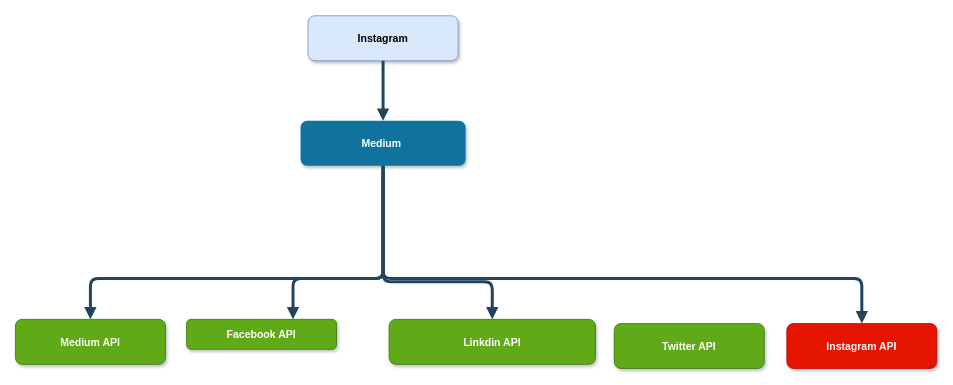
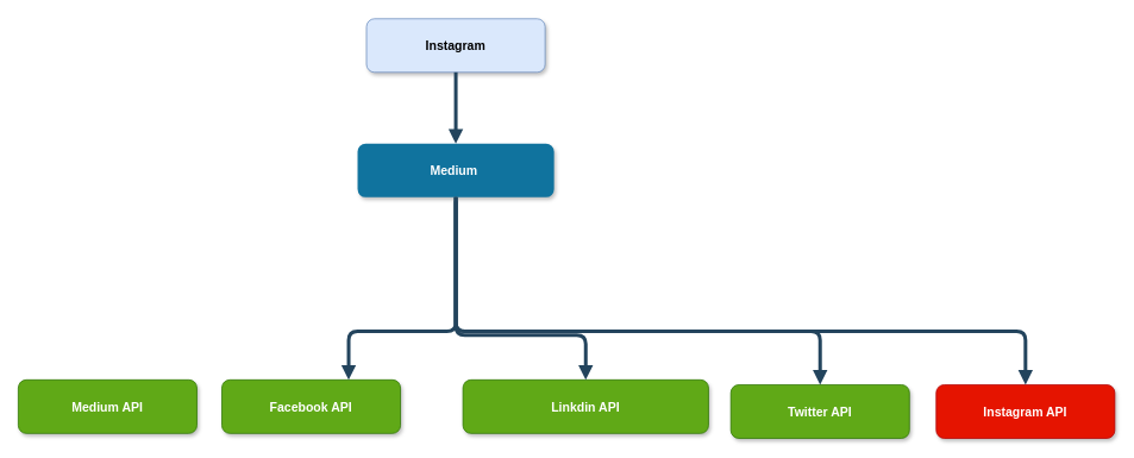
  <mxCell id="0" />
  <mxCell id="1" parent="0" />
  <mxCell id="2" value="Instagram" style="rounded=1;fillColor=#dae8fc;shadow=1;fontStyle=1;fontSize=14;strokeColor=#6c8ebf;" parent="1" vertex="1"><mxGeometry x="410" y="20.5" width="200" height="60" as="geometry" /></mxCell>
  <mxCell id="3" value="Medium " style="rounded=1;fillColor=#10739E;strokeColor=none;shadow=1;gradientColor=none;fontStyle=1;fontColor=#FFFFFF;fontSize=14;" parent="1" vertex="1"><mxGeometry x="400" y="160.5" width="220" height="60" as="geometry" /></mxCell>
  <mxCell id="4" value="Medium API" style="rounded=1;fillColor=#60a917;strokeColor=#2D7600;shadow=1;fontStyle=1;fontColor=#ffffff;fontSize=14;" parent="1" vertex="1"><mxGeometry x="20" y="425" width="200" height="60" as="geometry" /></mxCell>
- <mxCell id="5" value="Facebook API" style="rounded=1;fillColor=#60a917;strokeColor=#2D7600;shadow=1;fontStyle=1;fontColor=#ffffff;fontSize=14;" parent="1" vertex="1"><mxGeometry x="248" y="425" width="200" height="40" as="geometry" /></mxCell>
+ <mxCell id="5" value="Facebook API" style="rounded=1;fillColor=#60a917;strokeColor=#2D7600;shadow=1;fontStyle=1;fontColor=#ffffff;fontSize=14;" parent="1" vertex="1"><mxGeometry x="248" y="425" width="200" height="60" as="geometry" /></mxCell>
  <mxCell id="6" value="Linkdin API" style="rounded=1;fillColor=#60a917;strokeColor=#2D7600;shadow=1;fontStyle=1;fontColor=#ffffff;fontSize=14;" parent="1" vertex="1"><mxGeometry x="518" y="425" width="275" height="60" as="geometry" /></mxCell>
  <mxCell id="7" value="Twitter API" style="rounded=1;fillColor=#60a917;strokeColor=#2D7600;shadow=1;fontStyle=1;fontColor=#ffffff;fontSize=14;" parent="1" vertex="1"><mxGeometry x="818" y="430.5" width="200" height="60" as="geometry" /></mxCell>
  <mxCell id="8" value="" style="edgeStyle=elbowEdgeStyle;elbow=vertical;strokeWidth=4;endArrow=block;endFill=1;fontStyle=1;strokeColor=#23445D;" parent="1" source="2" target="3" edge="1"><mxGeometry x="22" y="165.5" width="100" height="100" as="geometry"><mxPoint x="-240" y="80.5" as="sourcePoint" /><mxPoint x="-140" y="-19.5" as="targetPoint" /></mxGeometry></mxCell>
- <mxCell id="9" value="" style="edgeStyle=elbowEdgeStyle;elbow=vertical;strokeWidth=4;endArrow=block;endFill=1;fontStyle=1;strokeColor=#23445D;" parent="1" source="3" target="4" edge="1"><mxGeometry x="22" y="165.5" width="100" height="100" as="geometry"><mxPoint x="-240" y="80.5" as="sourcePoint" /><mxPoint x="-140" y="-19.5" as="targetPoint" /><Array as="points"><mxPoint x="290" y="370.5" /></Array></mxGeometry></mxCell>
+ <mxCell id="10" value="" style="edgeStyle=elbowEdgeStyle;elbow=vertical;strokeWidth=4;endArrow=block;endFill=1;fontStyle=1;strokeColor=#23445D;" parent="1" source="3" target="7" edge="1"><mxGeometry x="22" y="165.5" width="100" height="100" as="geometry"><mxPoint x="-240" y="80.5" as="sourcePoint" /><mxPoint x="-140" y="-19.5" as="targetPoint" /><Array as="points"><mxPoint x="710" y="370.5" /></Array></mxGeometry></mxCell>
  <mxCell id="11" value="" style="edgeStyle=elbowEdgeStyle;elbow=vertical;strokeWidth=4;endArrow=block;endFill=1;fontStyle=1;strokeColor=#23445D;" parent="1" source="3" target="5" edge="1"><mxGeometry x="22" y="165.5" width="100" height="100" as="geometry"><mxPoint x="-240" y="80.5" as="sourcePoint" /><mxPoint x="-140" y="-19.5" as="targetPoint" /><Array as="points"><mxPoint x="390" y="370.5" /></Array></mxGeometry></mxCell>
  <mxCell id="12" value="" style="edgeStyle=elbowEdgeStyle;elbow=vertical;strokeWidth=4;endArrow=block;endFill=1;fontStyle=1;strokeColor=#23445D;entryX=0.5;entryY=0;entryDx=0;entryDy=0;" parent="1" target="6" edge="1"><mxGeometry x="22" y="165.5" width="100" height="100" as="geometry"><mxPoint x="510" y="225" as="sourcePoint" /><mxPoint x="-140" y="-19.5" as="targetPoint" /><Array as="points"><mxPoint x="568" y="375" /><mxPoint x="578" y="395" /><mxPoint x="680" y="370.5" /></Array></mxGeometry></mxCell>
  <mxCell id="13" value="Instagram API" style="rounded=1;fillColor=#e51400;strokeColor=#B20000;shadow=1;fontStyle=1;fontSize=14;fontColor=#ffffff;" vertex="1" parent="1"><mxGeometry x="1048" y="430.5" width="200" height="60" as="geometry" /></mxCell>
  <mxCell id="14" value="" style="edgeStyle=elbowEdgeStyle;elbow=vertical;strokeWidth=4;endArrow=block;endFill=1;fontStyle=1;strokeColor=#23445D;exitX=0.5;exitY=1;exitDx=0;exitDy=0;" edge="1" parent="1" target="13" source="3"><mxGeometry x="250" y="165.5" width="100" height="100" as="geometry"><mxPoint x="738" y="220.5" as="sourcePoint" /><mxPoint x="88" y="-19.5" as="targetPoint" /><Array as="points"><mxPoint x="938" y="370.5" /></Array></mxGeometry></mxCell>
